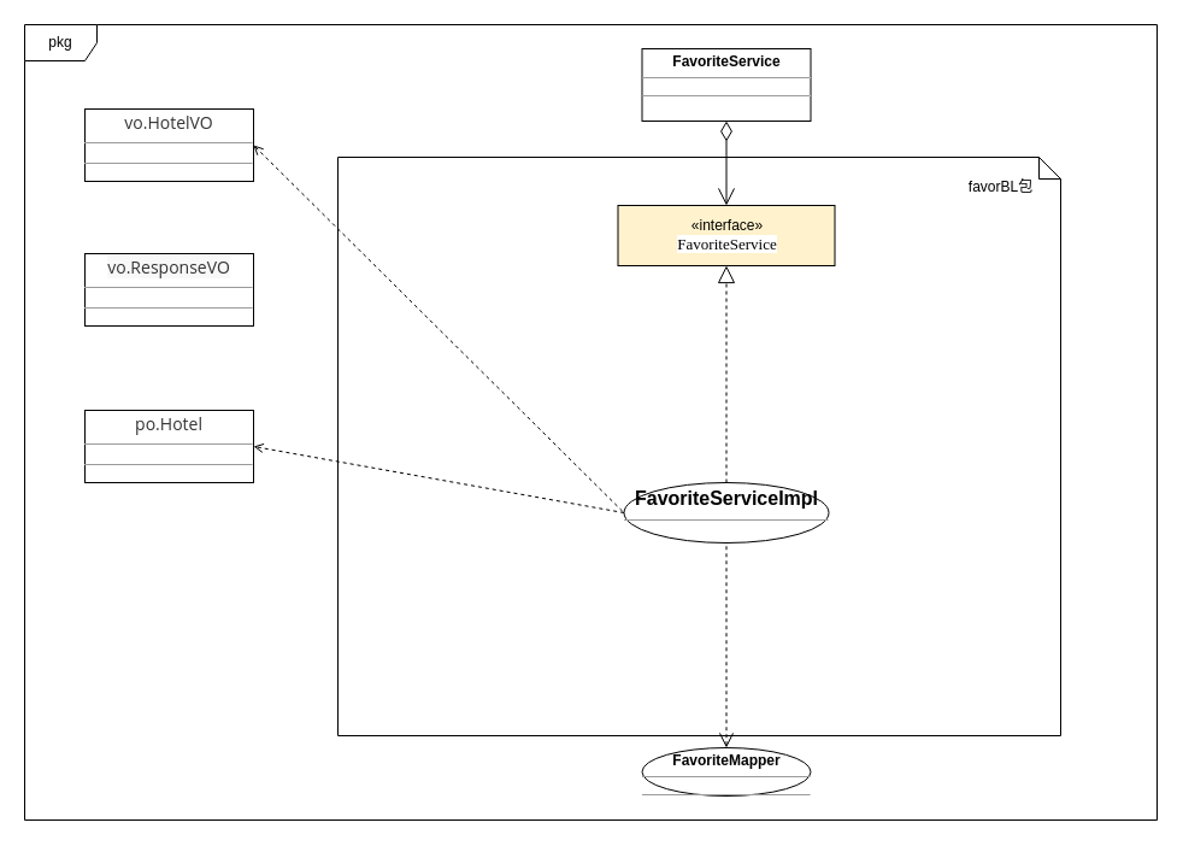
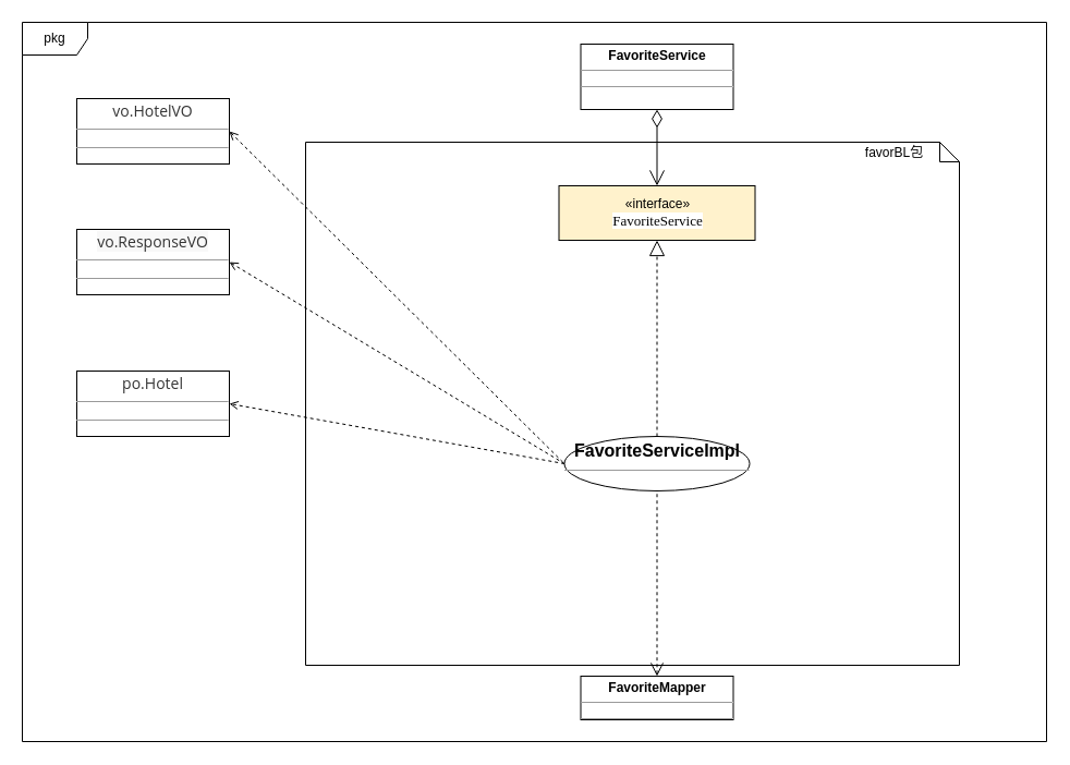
  <mxCell id="0" />
  <mxCell id="1" parent="0" />
  <mxCell id="2" value="pkg" style="shape=umlFrame;whiteSpace=wrap;html=1;" vertex="1" parent="1"><mxGeometry x="20" y="20" width="940" height="660" as="geometry" /></mxCell>
  <mxCell id="3" value="" style="shape=note;whiteSpace=wrap;html=1;size=18;verticalAlign=top;align=left;spacingTop=-6;fontColor=none;" vertex="1" parent="1"><mxGeometry x="280" y="130" width="600" height="480" as="geometry" /></mxCell>
  <mxCell id="4" value="&lt;p style=&quot;margin: 0px ; margin-top: 4px ; text-align: center&quot;&gt;&lt;b&gt;FavoriteService&lt;/b&gt;&lt;/p&gt;&lt;hr size=&quot;1&quot;&gt;&lt;div style=&quot;height: 2px&quot;&gt;&lt;/div&gt;&lt;hr size=&quot;1&quot;&gt;&lt;div style=&quot;height: 2px&quot;&gt;&lt;/div&gt;" style="verticalAlign=top;align=left;overflow=fill;fontSize=12;fontFamily=Helvetica;html=1;" vertex="1" parent="1"><mxGeometry x="532.5" y="40" width="140" height="60" as="geometry" /></mxCell>
  <mxCell id="5" value="«interface»&lt;br&gt;&lt;font face=&quot;consolas&quot;&gt;&lt;span style=&quot;font-size: 13.067px ; background-color: rgb(255 , 255 , 255)&quot;&gt;FavoriteService&lt;/span&gt;&lt;/font&gt;" style="html=1;fontColor=none;fillColor=#fff2cc;" vertex="1" parent="1"><mxGeometry x="512.5" y="170" width="180" height="50" as="geometry" /></mxCell>
  <mxCell id="6" value="&lt;p style=&quot;margin: 4px 0px 0px ; text-align: center ; font-size: 14px&quot;&gt;&lt;font style=&quot;font-size: 14px&quot;&gt;&lt;span style=&quot;color: rgb(51 , 51 , 51) ; font-family: &amp;#34;open sans&amp;#34; , &amp;#34;clear sans&amp;#34; , &amp;#34;helvetica neue&amp;#34; , &amp;#34;helvetica&amp;#34; , &amp;#34;arial&amp;#34; , sans-serif ; text-align: left ; white-space: pre-wrap ; background-color: rgb(248 , 248 , 248)&quot;&gt;vo.ResponseVO&lt;/span&gt;&lt;br&gt;&lt;/font&gt;&lt;/p&gt;&lt;hr size=&quot;1&quot; style=&quot;font-size: 14px&quot;&gt;&lt;div style=&quot;height: 2px ; font-size: 14px&quot;&gt;&lt;/div&gt;&lt;hr size=&quot;1&quot; style=&quot;font-size: 14px&quot;&gt;&lt;div style=&quot;height: 2px ; font-size: 14px&quot;&gt;&lt;/div&gt;" style="verticalAlign=top;align=left;overflow=fill;fontSize=12;fontFamily=Helvetica;html=1;" vertex="1" parent="1"><mxGeometry x="70" y="210" width="140" height="60" as="geometry" /></mxCell>
  <mxCell id="7" value="&lt;p style=&quot;margin: 4px 0px 0px ; text-align: center ; font-size: 14px&quot;&gt;&lt;font style=&quot;font-size: 14px&quot;&gt;&lt;span style=&quot;color: rgb(51 , 51 , 51) ; font-family: &amp;#34;open sans&amp;#34; , &amp;#34;clear sans&amp;#34; , &amp;#34;helvetica neue&amp;#34; , &amp;#34;helvetica&amp;#34; , &amp;#34;arial&amp;#34; , sans-serif ; text-align: left ; white-space: pre-wrap ; background-color: rgb(255 , 255 , 255)&quot;&gt;vo.HotelVO&lt;/span&gt;&lt;br&gt;&lt;/font&gt;&lt;/p&gt;&lt;hr size=&quot;1&quot; style=&quot;font-size: 14px&quot;&gt;&lt;div style=&quot;height: 2px ; font-size: 14px&quot;&gt;&lt;/div&gt;&lt;hr size=&quot;1&quot; style=&quot;font-size: 14px&quot;&gt;&lt;div style=&quot;height: 2px ; font-size: 14px&quot;&gt;&lt;/div&gt;" style="verticalAlign=top;align=left;overflow=fill;fontSize=12;fontFamily=Helvetica;html=1;" vertex="1" parent="1"><mxGeometry x="70" y="90" width="140" height="60" as="geometry" /></mxCell>
- <mxCell id="8" value="favorBL包" style="text;html=1;align=center;verticalAlign=middle;resizable=0;points=[];autosize=1;fontColor=none;" vertex="1" parent="1"><mxGeometry x="795" y="145" width="70" height="20" as="geometry" /></mxCell>
+ <mxCell id="8" value="favorBL包" style="text;html=1;align=center;verticalAlign=middle;resizable=0;points=[];autosize=1;fontColor=none;" vertex="1" parent="1"><mxGeometry x="785" y="130" width="70" height="20" as="geometry" /></mxCell>
  <mxCell id="9" style="edgeStyle=none;rounded=0;orthogonalLoop=1;jettySize=auto;html=0;exitX=0.75;exitY=1;exitDx=0;exitDy=0;fontColor=none;" edge="1" parent="1"><mxGeometry relative="1" as="geometry"><mxPoint x="450" y="420" as="sourcePoint" /><mxPoint x="450" y="420" as="targetPoint" /></mxGeometry></mxCell>
  <mxCell id="10" value="1" style="endArrow=open;endSize=12;startArrow=diamondThin;startSize=14;startFill=0;align=left;verticalAlign=bottom;fontColor=none;noLabel=1;entryX=0.5;entryY=0;entryDx=0;entryDy=0;exitX=0.5;exitY=1;exitDx=0;exitDy=0;" edge="1" parent="1" source="4" target="5"><mxGeometry x="-1" y="3" relative="1" as="geometry"><mxPoint x="560" y="100" as="sourcePoint" /><mxPoint x="772.5" y="170" as="targetPoint" /></mxGeometry></mxCell>
  <mxCell id="11" style="edgeStyle=none;rounded=0;orthogonalLoop=1;jettySize=auto;html=1;exitX=0;exitY=0.5;exitDx=0;exitDy=0;entryX=1;entryY=0.5;entryDx=0;entryDy=0;dashed=1;startArrow=none;startFill=0;endArrow=open;endFill=0;fontSize=12;" edge="1" parent="1" source="12" target="18"><mxGeometry relative="1" as="geometry" /></mxCell>
  <mxCell id="12" value="&lt;p style=&quot;margin: 4px 0px 0px ; text-align: center ; font-size: 16px&quot;&gt;&lt;b&gt;&lt;font style=&quot;font-size: 16px&quot;&gt;FavoriteServiceImpl&lt;/font&gt;&lt;/b&gt;&lt;/p&gt;&lt;hr size=&quot;1&quot; style=&quot;font-size: 16px&quot;&gt;&lt;div style=&quot;height: 2px ; font-size: 16px&quot;&gt;&lt;/div&gt;&lt;hr size=&quot;1&quot; style=&quot;font-size: 16px&quot;&gt;&lt;div style=&quot;height: 2px ; font-size: 16px&quot;&gt;&lt;/div&gt;" style="ellipse;verticalAlign=top;align=left;overflow=fill;fontSize=12;fontFamily=Helvetica;html=1;" vertex="1" parent="1"><mxGeometry x="517.5" y="400" width="170" height="50" as="geometry" /></mxCell>
- <mxCell id="13" value="&lt;p style=&quot;margin: 0px ; margin-top: 4px ; text-align: center&quot;&gt;&lt;b&gt;FavoriteMapper&lt;/b&gt;&lt;/p&gt;&lt;hr size=&quot;1&quot;&gt;&lt;div style=&quot;height: 2px&quot;&gt;&lt;/div&gt;&lt;hr size=&quot;1&quot;&gt;&lt;div style=&quot;height: 2px&quot;&gt;&lt;/div&gt;" style="ellipse;verticalAlign=top;align=left;overflow=fill;fontSize=12;fontFamily=Helvetica;html=1;" vertex="1" parent="1"><mxGeometry x="532.5" y="620" width="140" height="40" as="geometry" /></mxCell>
+ <mxCell id="13" value="&lt;p style=&quot;margin: 0px ; margin-top: 4px ; text-align: center&quot;&gt;&lt;b&gt;FavoriteMapper&lt;/b&gt;&lt;/p&gt;&lt;hr size=&quot;1&quot;&gt;&lt;div style=&quot;height: 2px&quot;&gt;&lt;/div&gt;&lt;hr size=&quot;1&quot;&gt;&lt;div style=&quot;height: 2px&quot;&gt;&lt;/div&gt;" style="verticalAlign=top;align=left;overflow=fill;fontSize=12;fontFamily=Helvetica;html=1;" vertex="1" parent="1"><mxGeometry x="532.5" y="620" width="140" height="40" as="geometry" /></mxCell>
  <mxCell id="14" value="" style="endArrow=block;dashed=1;html=1;entryX=0.5;entryY=1;entryDx=0;entryDy=0;exitX=0.5;exitY=0;exitDx=0;exitDy=0;startArrow=none;startFill=0;endFill=0;strokeWidth=1;strokeColor=#000000;startSize=6;endSize=12;" edge="1" parent="1" source="12" target="5"><mxGeometry width="50" height="50" relative="1" as="geometry"><mxPoint x="440" y="430" as="sourcePoint" /><mxPoint x="490" y="380" as="targetPoint" /></mxGeometry></mxCell>
  <mxCell id="15" value="" style="endArrow=none;dashed=1;html=1;strokeColor=#000000;strokeWidth=1;exitX=0.5;exitY=0;exitDx=0;exitDy=0;entryX=0.5;entryY=1;entryDx=0;entryDy=0;endFill=0;startArrow=open;startFill=0;endSize=6;startSize=10;" edge="1" parent="1" source="13" target="12"><mxGeometry width="50" height="50" relative="1" as="geometry"><mxPoint x="440" y="430" as="sourcePoint" /><mxPoint x="490" y="380" as="targetPoint" /></mxGeometry></mxCell>
  <mxCell id="16" value="" style="endArrow=none;dashed=1;html=1;strokeColor=#000000;strokeWidth=1;exitX=1;exitY=0.5;exitDx=0;exitDy=0;entryX=0;entryY=0.5;entryDx=0;entryDy=0;startArrow=open;startFill=0;" edge="1" parent="1" source="7" target="12"><mxGeometry width="50" height="50" relative="1" as="geometry"><mxPoint x="440" y="430" as="sourcePoint" /><mxPoint x="490" y="380" as="targetPoint" /></mxGeometry></mxCell>
+ <mxCell id="17" value="" style="endArrow=none;dashed=1;html=1;strokeColor=#000000;strokeWidth=1;exitX=1;exitY=0.5;exitDx=0;exitDy=0;startArrow=open;startFill=0;entryX=0;entryY=0.5;entryDx=0;entryDy=0;" edge="1" parent="1" source="6" target="12"><mxGeometry width="50" height="50" relative="1" as="geometry"><mxPoint x="230" y="160" as="sourcePoint" /><mxPoint x="400" y="420" as="targetPoint" /></mxGeometry></mxCell>
  <mxCell id="18" value="&lt;p style=&quot;margin: 4px 0px 0px ; text-align: center ; font-size: 14px&quot;&gt;&lt;font style=&quot;font-size: 14px&quot;&gt;&lt;span style=&quot;color: rgb(51 , 51 , 51) ; font-family: &amp;#34;open sans&amp;#34; , &amp;#34;clear sans&amp;#34; , &amp;#34;helvetica neue&amp;#34; , &amp;#34;helvetica&amp;#34; , &amp;#34;arial&amp;#34; , sans-serif ; text-align: left ; white-space: pre-wrap ; background-color: rgb(255 , 255 , 255)&quot;&gt;po.Hotel&lt;/span&gt;&lt;br&gt;&lt;/font&gt;&lt;/p&gt;&lt;hr size=&quot;1&quot; style=&quot;font-size: 14px&quot;&gt;&lt;div style=&quot;height: 2px ; font-size: 14px&quot;&gt;&lt;/div&gt;&lt;hr size=&quot;1&quot; style=&quot;font-size: 14px&quot;&gt;&lt;div style=&quot;height: 2px ; font-size: 14px&quot;&gt;&lt;/div&gt;" style="verticalAlign=top;align=left;overflow=fill;fontSize=12;fontFamily=Helvetica;html=1;" vertex="1" parent="1"><mxGeometry x="70" y="340" width="140" height="60" as="geometry" /></mxCell>
